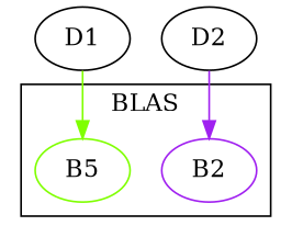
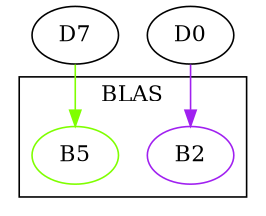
  digraph {
    n1 [color=chartreuse label=B5]
    B2 [color=purple]
-   D1
-   D2
+   D1 [label=D7]
+   D2 [label=D0]
    subgraph cluster_1 {
      label=BLAS
      n1
      B2
    }
    D1 -> n1 [color=chartreuse]
    D2 -> B2 [color=purple]
  }
